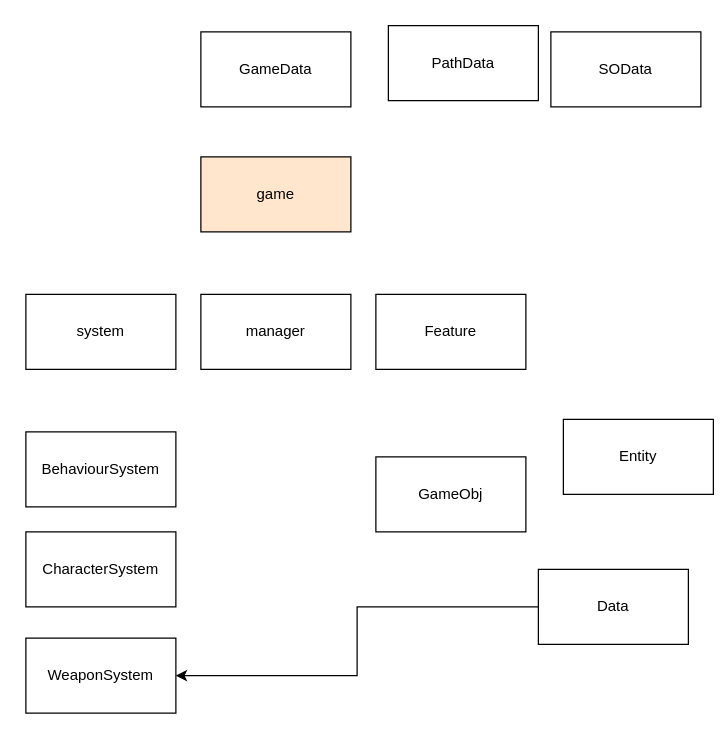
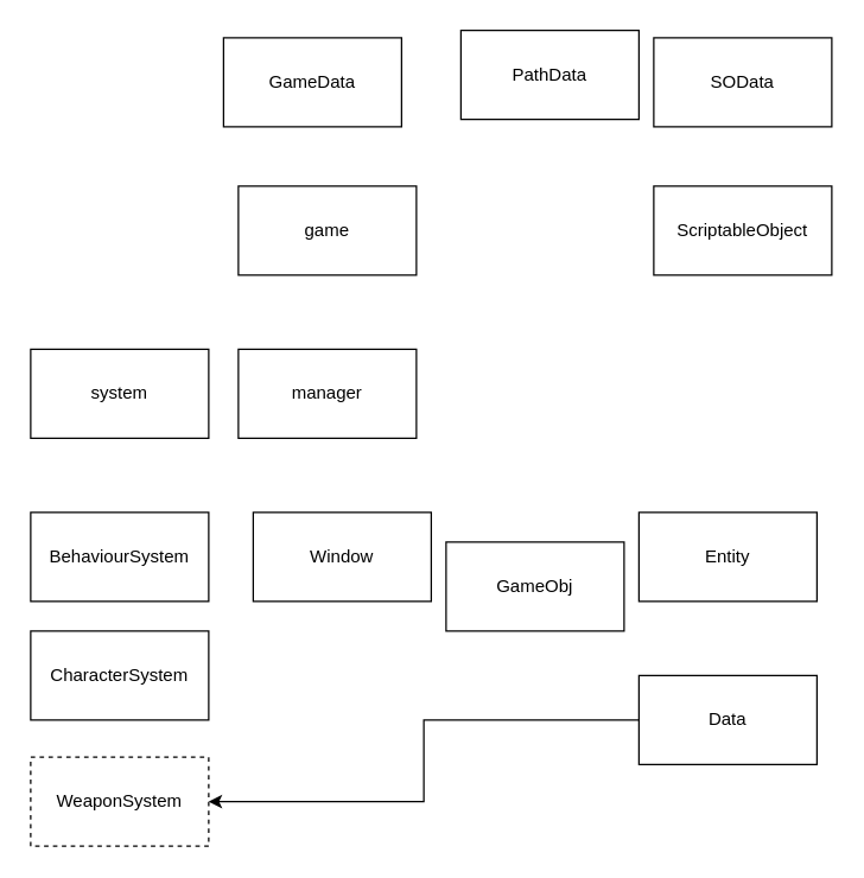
  <mxCell id="0" />
  <mxCell id="1" parent="0" />
- <mxCell id="2" value="game" style="rounded=0;whiteSpace=wrap;html=1;fillColor=#ffe6cc;" vertex="1" parent="1"><mxGeometry x="160" y="125" width="120" height="60" as="geometry" /></mxCell>
+ <mxCell id="2" value="game" style="rounded=0;whiteSpace=wrap;html=1;" vertex="1" parent="1"><mxGeometry x="160" y="125" width="120" height="60" as="geometry" /></mxCell>
  <mxCell id="3" value="system" style="rounded=0;whiteSpace=wrap;html=1;" vertex="1" parent="1"><mxGeometry x="20" y="235" width="120" height="60" as="geometry" /></mxCell>
  <mxCell id="4" value="manager" style="rounded=0;whiteSpace=wrap;html=1;" vertex="1" parent="1"><mxGeometry x="160" y="235" width="120" height="60" as="geometry" /></mxCell>
- <mxCell id="5" value="Feature" style="rounded=0;whiteSpace=wrap;html=1;" vertex="1" parent="1"><mxGeometry x="300" y="235" width="120" height="60" as="geometry" /></mxCell>
  <mxCell id="6" value="GameObj" style="rounded=0;whiteSpace=wrap;html=1;" vertex="1" parent="1"><mxGeometry x="300" y="365" width="120" height="60" as="geometry" /></mxCell>
- <mxCell id="7" value="Entity" style="rounded=0;whiteSpace=wrap;html=1;" vertex="1" parent="1"><mxGeometry x="450" y="335" width="120" height="60" as="geometry" /></mxCell>
+ <mxCell id="7" value="Entity" style="rounded=0;whiteSpace=wrap;html=1;" vertex="1" parent="1"><mxGeometry x="430" y="345" width="120" height="60" as="geometry" /></mxCell>
+ <mxCell id="8" value="Window" style="rounded=0;whiteSpace=wrap;html=1;" vertex="1" parent="1"><mxGeometry x="170" y="345" width="120" height="60" as="geometry" /></mxCell>
  <mxCell id="9" style="edgeStyle=orthogonalEdgeStyle;rounded=0;orthogonalLoop=1;jettySize=auto;html=1;" edge="1" parent="1" source="10" target="17"><mxGeometry relative="1" as="geometry" /></mxCell>
  <mxCell id="10" value="Data" style="rounded=0;whiteSpace=wrap;html=1;" vertex="1" parent="1"><mxGeometry x="430" y="455" width="120" height="60" as="geometry" /></mxCell>
- <mxCell id="11" value="GameData" style="rounded=0;whiteSpace=wrap;html=1;" vertex="1" parent="1"><mxGeometry x="160" y="25" width="120" height="60" as="geometry" /></mxCell>
+ <mxCell id="11" value="GameData" style="rounded=0;whiteSpace=wrap;html=1;" vertex="1" parent="1"><mxGeometry x="150" y="25" width="120" height="60" as="geometry" /></mxCell>
  <mxCell id="12" value="PathData" style="rounded=0;whiteSpace=wrap;html=1;" vertex="1" parent="1"><mxGeometry x="310" y="20" width="120" height="60" as="geometry" /></mxCell>
  <mxCell id="13" value="SOData" style="rounded=0;whiteSpace=wrap;html=1;" vertex="1" parent="1"><mxGeometry x="440" y="25" width="120" height="60" as="geometry" /></mxCell>
+ <mxCell id="14" value="ScriptableObject" style="rounded=0;whiteSpace=wrap;html=1;" vertex="1" parent="1"><mxGeometry x="440" y="125" width="120" height="60" as="geometry" /></mxCell>
  <mxCell id="15" value="BehaviourSystem" style="rounded=0;whiteSpace=wrap;html=1;" vertex="1" parent="1"><mxGeometry x="20" y="345" width="120" height="60" as="geometry" /></mxCell>
  <mxCell id="16" value="CharacterSystem" style="rounded=0;whiteSpace=wrap;html=1;" vertex="1" parent="1"><mxGeometry x="20" y="425" width="120" height="60" as="geometry" /></mxCell>
- <mxCell id="17" value="WeaponSystem" style="rounded=0;whiteSpace=wrap;html=1;" vertex="1" parent="1"><mxGeometry x="20" y="510" width="120" height="60" as="geometry" /></mxCell>
+ <mxCell id="17" value="WeaponSystem" style="rounded=0;whiteSpace=wrap;html=1;dashed=1;" vertex="1" parent="1"><mxGeometry x="20" y="510" width="120" height="60" as="geometry" /></mxCell>
